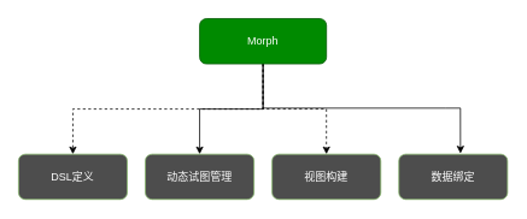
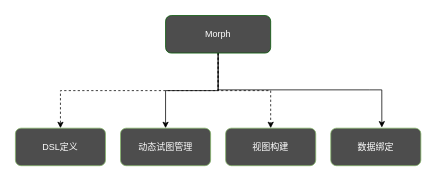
  <mxCell id="0" />
  <mxCell id="1" parent="0" />
  <mxCell id="2" style="edgeStyle=orthogonalEdgeStyle;rounded=0;orthogonalLoop=1;jettySize=auto;html=1;entryX=0.5;entryY=0;entryDx=0;entryDy=0;fontColor=#FFFFFF;dashed=1;" edge="1" parent="1" source="6" target="7"><mxGeometry relative="1" as="geometry"><Array as="points"><mxPoint x="80" y="120" /><mxPoint x="290" y="120" /></Array></mxGeometry></mxCell>
  <mxCell id="3" style="edgeStyle=orthogonalEdgeStyle;rounded=0;orthogonalLoop=1;jettySize=auto;html=1;entryX=0.433;entryY=-0.017;entryDx=0;entryDy=0;entryPerimeter=0;fontColor=#FFFFFF;" edge="1" parent="1" source="6" target="10"><mxGeometry relative="1" as="geometry"><Array as="points"><mxPoint x="492" y="118.98" /><mxPoint x="290" y="118.98" /></Array></mxGeometry></mxCell>
  <mxCell id="4" style="edgeStyle=orthogonalEdgeStyle;rounded=0;orthogonalLoop=1;jettySize=auto;html=1;entryX=0.5;entryY=0;entryDx=0;entryDy=0;fontColor=#FFFFFF;" edge="1" parent="1" source="6" target="8"><mxGeometry relative="1" as="geometry" /></mxCell>
  <mxCell id="5" style="edgeStyle=orthogonalEdgeStyle;rounded=0;orthogonalLoop=1;jettySize=auto;html=1;entryX=0.5;entryY=0;entryDx=0;entryDy=0;fontColor=#FFFFFF;dashed=1;" edge="1" parent="1" source="6" target="9"><mxGeometry relative="1" as="geometry" /></mxCell>
- <mxCell id="6" value="Morph" style="rounded=1;whiteSpace=wrap;html=1;fillColor=#008a00;fontColor=#ffffff;strokeColor=#005700;flipH=1;flipV=1;" vertex="1" parent="1"><mxGeometry x="220" y="20" width="140" height="50" as="geometry" /></mxCell>
+ <mxCell id="6" value="Morph" style="rounded=1;whiteSpace=wrap;html=1;fillColor=#4d4d4d;fontColor=#ffffff;strokeColor=#005700;flipH=1;flipV=1;" vertex="1" parent="1"><mxGeometry x="220" y="20" width="140" height="50" as="geometry" /></mxCell>
  <mxCell id="7" value="DSL定义" style="rounded=1;whiteSpace=wrap;html=1;fillColor=#4D4D4D;strokeColor=#82b366;fontColor=#FFFFFF;flipH=1;flipV=0;" vertex="1" parent="1"><mxGeometry x="20" y="170" width="120" height="50" as="geometry" /></mxCell>
  <mxCell id="8" value="动态试图管理" style="rounded=1;whiteSpace=wrap;html=1;fillColor=#4D4D4D;strokeColor=#82b366;fontColor=#FFFFFF;flipH=1;flipV=0;" vertex="1" parent="1"><mxGeometry x="160" y="170" width="120" height="50" as="geometry" /></mxCell>
  <mxCell id="9" value="视图构建" style="rounded=1;whiteSpace=wrap;html=1;fillColor=#4D4D4D;strokeColor=#82b366;fontColor=#FFFFFF;flipH=1;flipV=0;" vertex="1" parent="1"><mxGeometry x="300" y="170" width="120" height="50" as="geometry" /></mxCell>
  <mxCell id="10" value="数据绑定" style="rounded=1;whiteSpace=wrap;html=1;fillColor=#4D4D4D;strokeColor=#82b366;fontColor=#FFFFFF;flipH=1;flipV=0;" vertex="1" parent="1"><mxGeometry x="440" y="170" width="120" height="50" as="geometry" /></mxCell>
